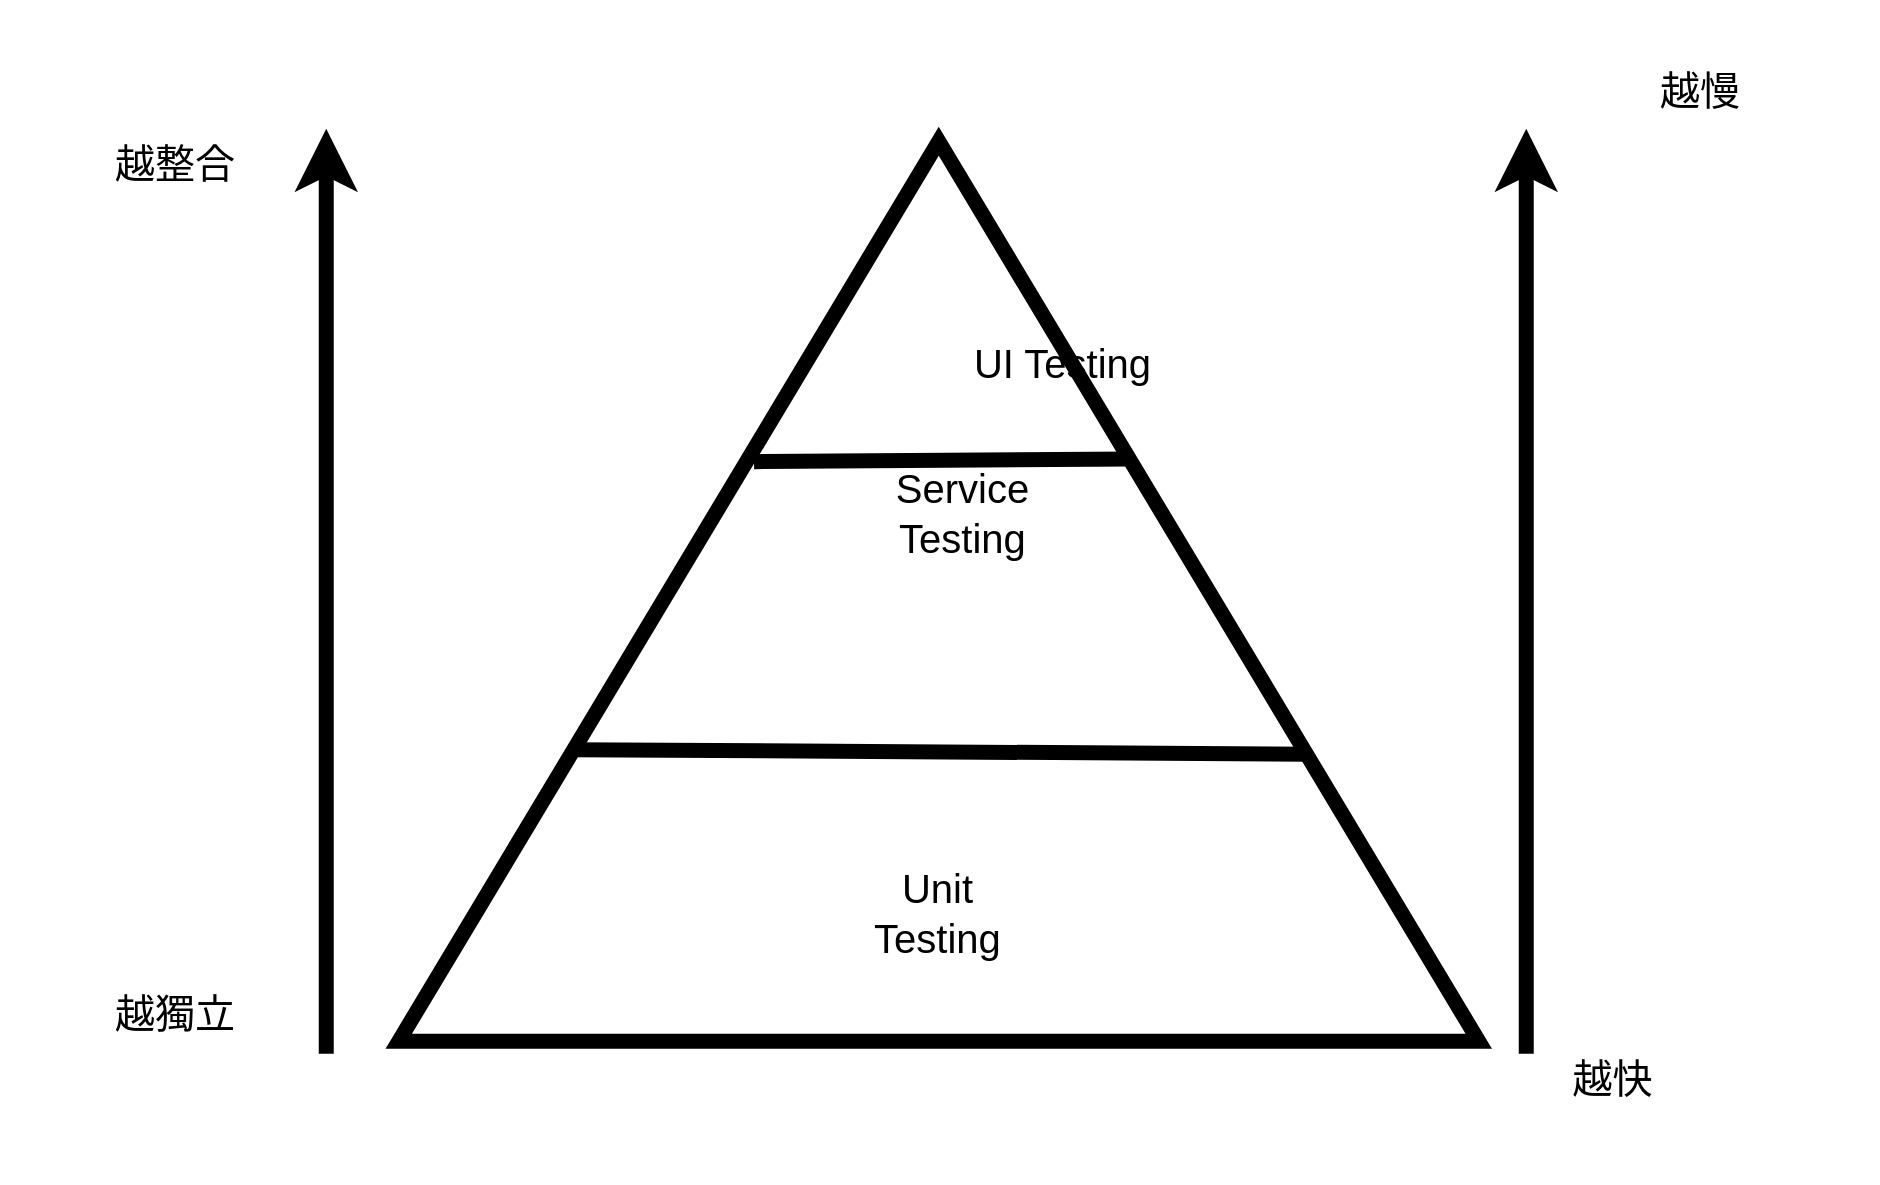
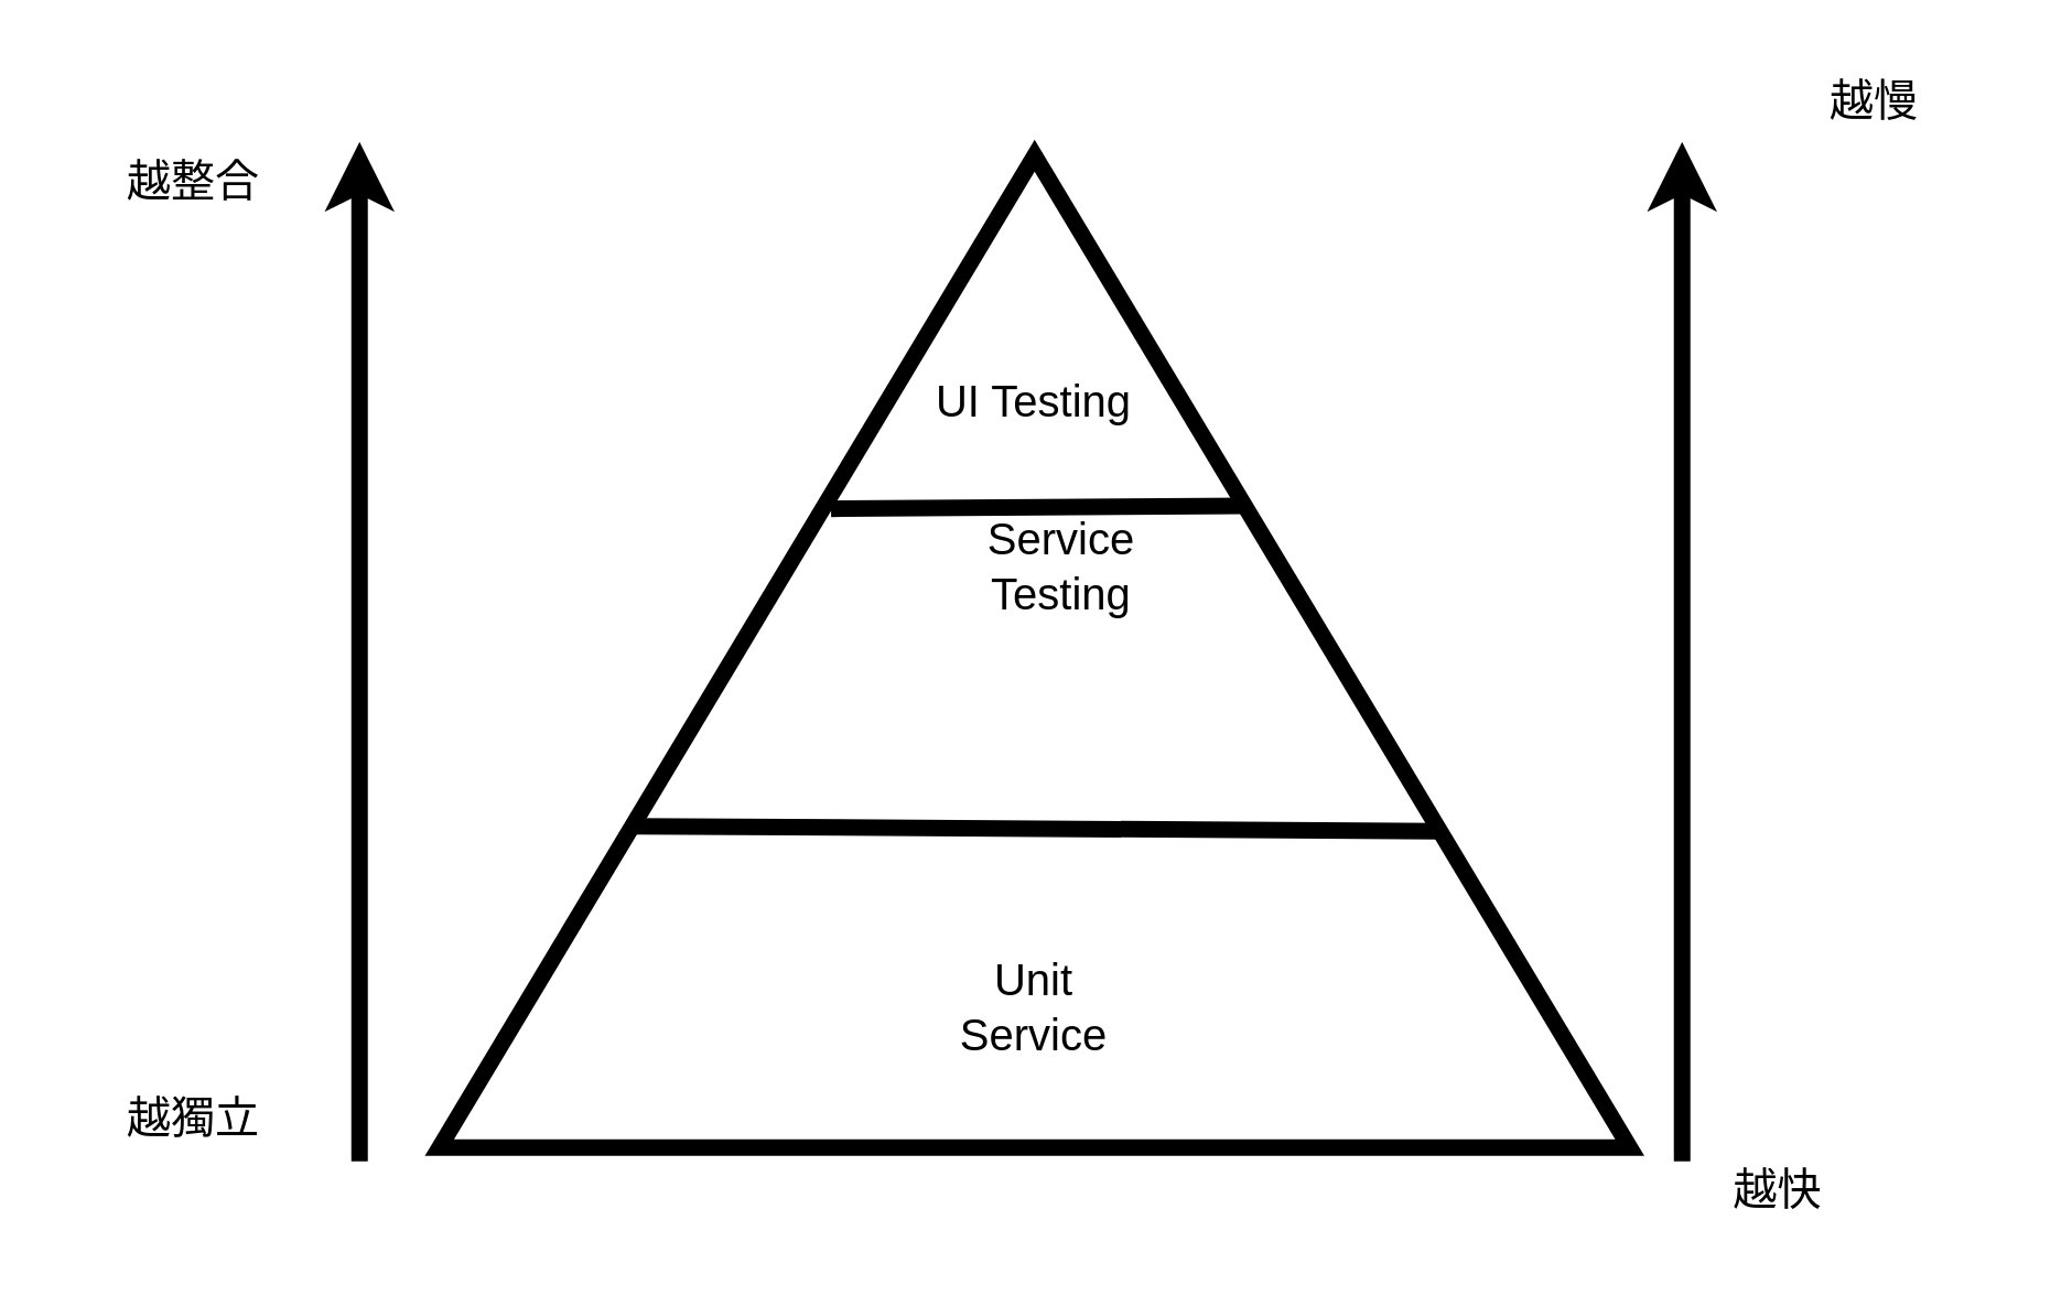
  <mxCell id="0" />
  <mxCell id="1" parent="0" />
  <mxCell id="2" value="" style="triangle;whiteSpace=wrap;html=1;rotation=-90;strokeColor=#000000;fillColor=none;strokeWidth=6;" parent="1" vertex="1"><mxGeometry x="195" y="20" width="360" height="432" as="geometry" /></mxCell>
  <mxCell id="3" value="" style="endArrow=none;html=1;exitX=0.644;exitY=0.329;exitDx=0;exitDy=0;exitPerimeter=0;entryX=0.647;entryY=0.679;entryDx=0;entryDy=0;entryPerimeter=0;strokeWidth=6;" parent="1" source="2" target="2" edge="1"><mxGeometry width="50" height="50" relative="1" as="geometry"><mxPoint x="320" y="290" as="sourcePoint" /><mxPoint x="370" y="240" as="targetPoint" /></mxGeometry></mxCell>
  <mxCell id="4" value="" style="endArrow=none;html=1;exitX=0.324;exitY=0.161;exitDx=0;exitDy=0;exitPerimeter=0;entryX=0.319;entryY=0.841;entryDx=0;entryDy=0;entryPerimeter=0;strokeWidth=6;" parent="1" source="2" target="2" edge="1"><mxGeometry width="50" height="50" relative="1" as="geometry"><mxPoint x="209.996" y="310" as="sourcePoint" /><mxPoint x="360.056" y="310" as="targetPoint" /></mxGeometry></mxCell>
- <mxCell id="5" value="&lt;font style=&quot;font-size: 16px;&quot;&gt;UI Testing&lt;br&gt;&lt;/font&gt;" style="text;html=1;strokeColor=none;fillColor=none;align=center;verticalAlign=middle;whiteSpace=wrap;rounded=0;strokeWidth=6;" parent="1" vertex="1"><mxGeometry x="375" y="130" width="100" height="30" as="geometry" /></mxCell>
+ <mxCell id="5" value="&lt;font style=&quot;font-size: 16px;&quot;&gt;UI Testing&lt;br&gt;&lt;/font&gt;" style="text;html=1;strokeColor=none;fillColor=none;align=center;verticalAlign=middle;whiteSpace=wrap;rounded=0;strokeWidth=6;" parent="1" vertex="1"><mxGeometry x="325" y="130" width="100" height="30" as="geometry" /></mxCell>
  <mxCell id="6" value="&lt;font style=&quot;font-size: 16px;&quot;&gt;Service Testing&lt;br&gt;&lt;/font&gt;" style="text;html=1;strokeColor=none;fillColor=none;align=center;verticalAlign=middle;whiteSpace=wrap;rounded=0;strokeWidth=6;" parent="1" vertex="1"><mxGeometry x="335" y="190" width="100" height="30" as="geometry" /></mxCell>
- <mxCell id="7" value="&lt;font style=&quot;font-size: 16px;&quot;&gt;Unit&lt;br&gt;Testing&lt;br&gt;&lt;/font&gt;" style="text;html=1;strokeColor=none;fillColor=none;align=center;verticalAlign=middle;whiteSpace=wrap;rounded=0;strokeWidth=6;" parent="1" vertex="1"><mxGeometry x="325" y="350" width="100" height="30" as="geometry" /></mxCell>
+ <mxCell id="7" value="&lt;font style=&quot;font-size: 16px;&quot;&gt;Unit&lt;br&gt;Service&lt;br&gt;&lt;/font&gt;" style="text;html=1;strokeColor=none;fillColor=none;align=center;verticalAlign=middle;whiteSpace=wrap;rounded=0;strokeWidth=6;" parent="1" vertex="1"><mxGeometry x="325" y="350" width="100" height="30" as="geometry" /></mxCell>
  <mxCell id="8" value="" style="endArrow=classic;html=1;strokeWidth=6;fontSize=16;" parent="1" edge="1"><mxGeometry width="50" height="50" relative="1" as="geometry"><mxPoint x="130" y="421" as="sourcePoint" /><mxPoint x="130" y="51" as="targetPoint" /></mxGeometry></mxCell>
  <mxCell id="9" value="" style="endArrow=classic;html=1;strokeWidth=6;fontSize=16;" parent="1" edge="1"><mxGeometry width="50" height="50" relative="1" as="geometry"><mxPoint x="610" y="421" as="sourcePoint" /><mxPoint x="610" y="51" as="targetPoint" /></mxGeometry></mxCell>
  <mxCell id="10" value="&lt;font style=&quot;font-size: 16px;&quot;&gt;&lt;br&gt;&lt;/font&gt;" style="text;html=1;strokeColor=none;fillColor=none;align=center;verticalAlign=middle;whiteSpace=wrap;rounded=0;strokeWidth=6;" parent="1" vertex="1"><mxGeometry x="20" y="230" width="100" height="30" as="geometry" /></mxCell>
  <mxCell id="11" value="&lt;font style=&quot;font-size: 16px;&quot;&gt;越整合&lt;br&gt;&lt;/font&gt;" style="text;html=1;strokeColor=none;fillColor=none;align=center;verticalAlign=middle;whiteSpace=wrap;rounded=0;strokeWidth=6;" parent="1" vertex="1"><mxGeometry x="20" y="50" width="100" height="30" as="geometry" /></mxCell>
  <mxCell id="12" value="&lt;font style=&quot;font-size: 16px;&quot;&gt;越獨立&lt;br&gt;&lt;/font&gt;" style="text;html=1;strokeColor=none;fillColor=none;align=center;verticalAlign=middle;whiteSpace=wrap;rounded=0;strokeWidth=6;" parent="1" vertex="1"><mxGeometry x="20" y="390" width="100" height="30" as="geometry" /></mxCell>
  <mxCell id="13" value="&lt;font style=&quot;font-size: 16px;&quot;&gt;越慢&lt;br&gt;&lt;/font&gt;" style="text;html=1;strokeColor=none;fillColor=none;align=center;verticalAlign=middle;whiteSpace=wrap;rounded=0;strokeWidth=6;" parent="1" vertex="1"><mxGeometry x="630" y="21" width="100" height="30" as="geometry" /></mxCell>
  <mxCell id="14" value="&lt;font style=&quot;font-size: 16px;&quot;&gt;越快&lt;br&gt;&lt;/font&gt;" style="text;html=1;strokeColor=none;fillColor=none;align=center;verticalAlign=middle;whiteSpace=wrap;rounded=0;strokeWidth=6;" parent="1" vertex="1"><mxGeometry x="595" y="416" width="100" height="30" as="geometry" /></mxCell>
